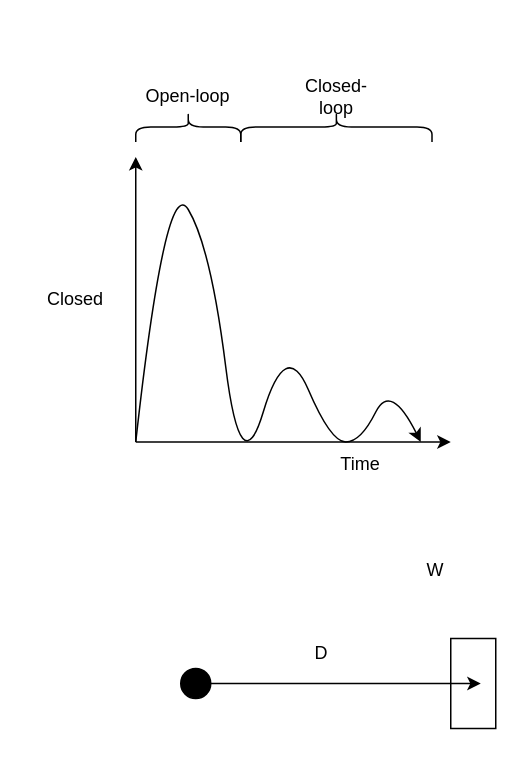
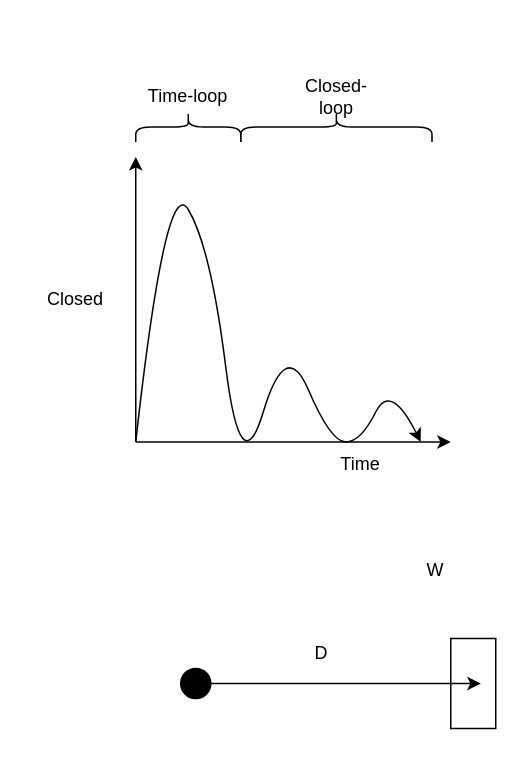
  <mxCell id="0" />
  <mxCell id="1" parent="0" />
  <mxCell id="2" value="" style="rounded=0;whiteSpace=wrap;html=1;fillColor=#FFFFFF;" vertex="1" parent="1"><mxGeometry x="300" y="425" width="30" height="60" as="geometry" /></mxCell>
  <mxCell id="3" value="" style="endArrow=classic;html=1;rounded=0;startArrow=none;" edge="1" parent="1" source="4"><mxGeometry width="50" height="50" relative="1" as="geometry"><mxPoint x="130" y="455" as="sourcePoint" /><mxPoint x="320" y="455" as="targetPoint" /></mxGeometry></mxCell>
  <mxCell id="4" value="" style="ellipse;whiteSpace=wrap;html=1;aspect=fixed;fillColor=#000000;" vertex="1" parent="1"><mxGeometry x="120" y="445" width="20" height="20" as="geometry" /></mxCell>
  <mxCell id="5" value="" style="endArrow=none;html=1;rounded=0;" edge="1" parent="1" target="4"><mxGeometry width="50" height="50" relative="1" as="geometry"><mxPoint x="130" y="455" as="sourcePoint" /><mxPoint x="320" y="455" as="targetPoint" /></mxGeometry></mxCell>
  <mxCell id="6" value="D" style="text;html=1;strokeColor=none;fillColor=none;align=center;verticalAlign=middle;whiteSpace=wrap;rounded=0;" vertex="1" parent="1"><mxGeometry x="183.75" y="420" width="60" height="30" as="geometry" /></mxCell>
  <mxCell id="7" value="W" style="text;html=1;strokeColor=none;fillColor=none;align=center;verticalAlign=middle;whiteSpace=wrap;rounded=0;" vertex="1" parent="1"><mxGeometry x="260" y="365" width="60" height="30" as="geometry" /></mxCell>
  <mxCell id="8" value="" style="group" vertex="1" connectable="0" parent="1"><mxGeometry x="20" y="49" width="280" height="285" as="geometry" /></mxCell>
  <mxCell id="9" value="" style="endArrow=classic;html=1;rounded=0;" edge="1" parent="8"><mxGeometry width="50" height="50" relative="1" as="geometry"><mxPoint x="70" y="245" as="sourcePoint" /><mxPoint x="70" y="55" as="targetPoint" /></mxGeometry></mxCell>
  <mxCell id="10" value="" style="endArrow=classic;html=1;rounded=0;" edge="1" parent="8"><mxGeometry width="50" height="50" relative="1" as="geometry"><mxPoint x="70" y="245" as="sourcePoint" /><mxPoint x="280" y="245" as="targetPoint" /></mxGeometry></mxCell>
  <mxCell id="11" value="" style="curved=1;endArrow=classic;html=1;rounded=0;" edge="1" parent="8"><mxGeometry width="50" height="50" relative="1" as="geometry"><mxPoint x="70" y="245" as="sourcePoint" /><mxPoint x="260" y="245" as="targetPoint" /><Array as="points"><mxPoint x="90" y="65" /><mxPoint x="120" y="115" /><mxPoint x="140" y="275" /><mxPoint x="170" y="175" /><mxPoint x="200" y="245" /><mxPoint x="220" y="245" /><mxPoint x="240" y="205" /></Array></mxGeometry></mxCell>
  <mxCell id="12" value="Time" style="text;html=1;strokeColor=none;fillColor=none;align=center;verticalAlign=middle;whiteSpace=wrap;rounded=0;" vertex="1" parent="8"><mxGeometry x="190" y="245" width="60" height="30" as="geometry" /></mxCell>
  <mxCell id="13" value="Closed" style="text;html=1;strokeColor=none;fillColor=none;align=center;verticalAlign=middle;whiteSpace=wrap;rounded=0;" vertex="1" parent="8"><mxGeometry y="135" width="60" height="30" as="geometry" /></mxCell>
  <mxCell id="14" value="" style="shape=curlyBracket;whiteSpace=wrap;html=1;rounded=1;rotation=90;" vertex="1" parent="8"><mxGeometry x="95" width="20" height="70" as="geometry" /></mxCell>
  <mxCell id="15" value="" style="shape=curlyBracket;whiteSpace=wrap;html=1;rounded=1;rotation=90;" vertex="1" parent="8"><mxGeometry x="193.75" y="-28.75" width="20" height="127.5" as="geometry" /></mxCell>
- <mxCell id="16" value="Open-loop" style="text;html=1;strokeColor=none;fillColor=none;align=center;verticalAlign=middle;whiteSpace=wrap;rounded=0;" vertex="1" parent="8"><mxGeometry x="75" width="60" height="30" as="geometry" /></mxCell>
+ <mxCell id="16" value="Time-loop" style="text;html=1;strokeColor=none;fillColor=none;align=center;verticalAlign=middle;whiteSpace=wrap;rounded=0;" vertex="1" parent="8"><mxGeometry x="75" width="60" height="30" as="geometry" /></mxCell>
  <mxCell id="17" value="Closed-loop" style="text;html=1;strokeColor=none;fillColor=none;align=center;verticalAlign=middle;whiteSpace=wrap;rounded=0;" vertex="1" parent="8"><mxGeometry x="170.63" width="66.25" height="30" as="geometry" /></mxCell>
